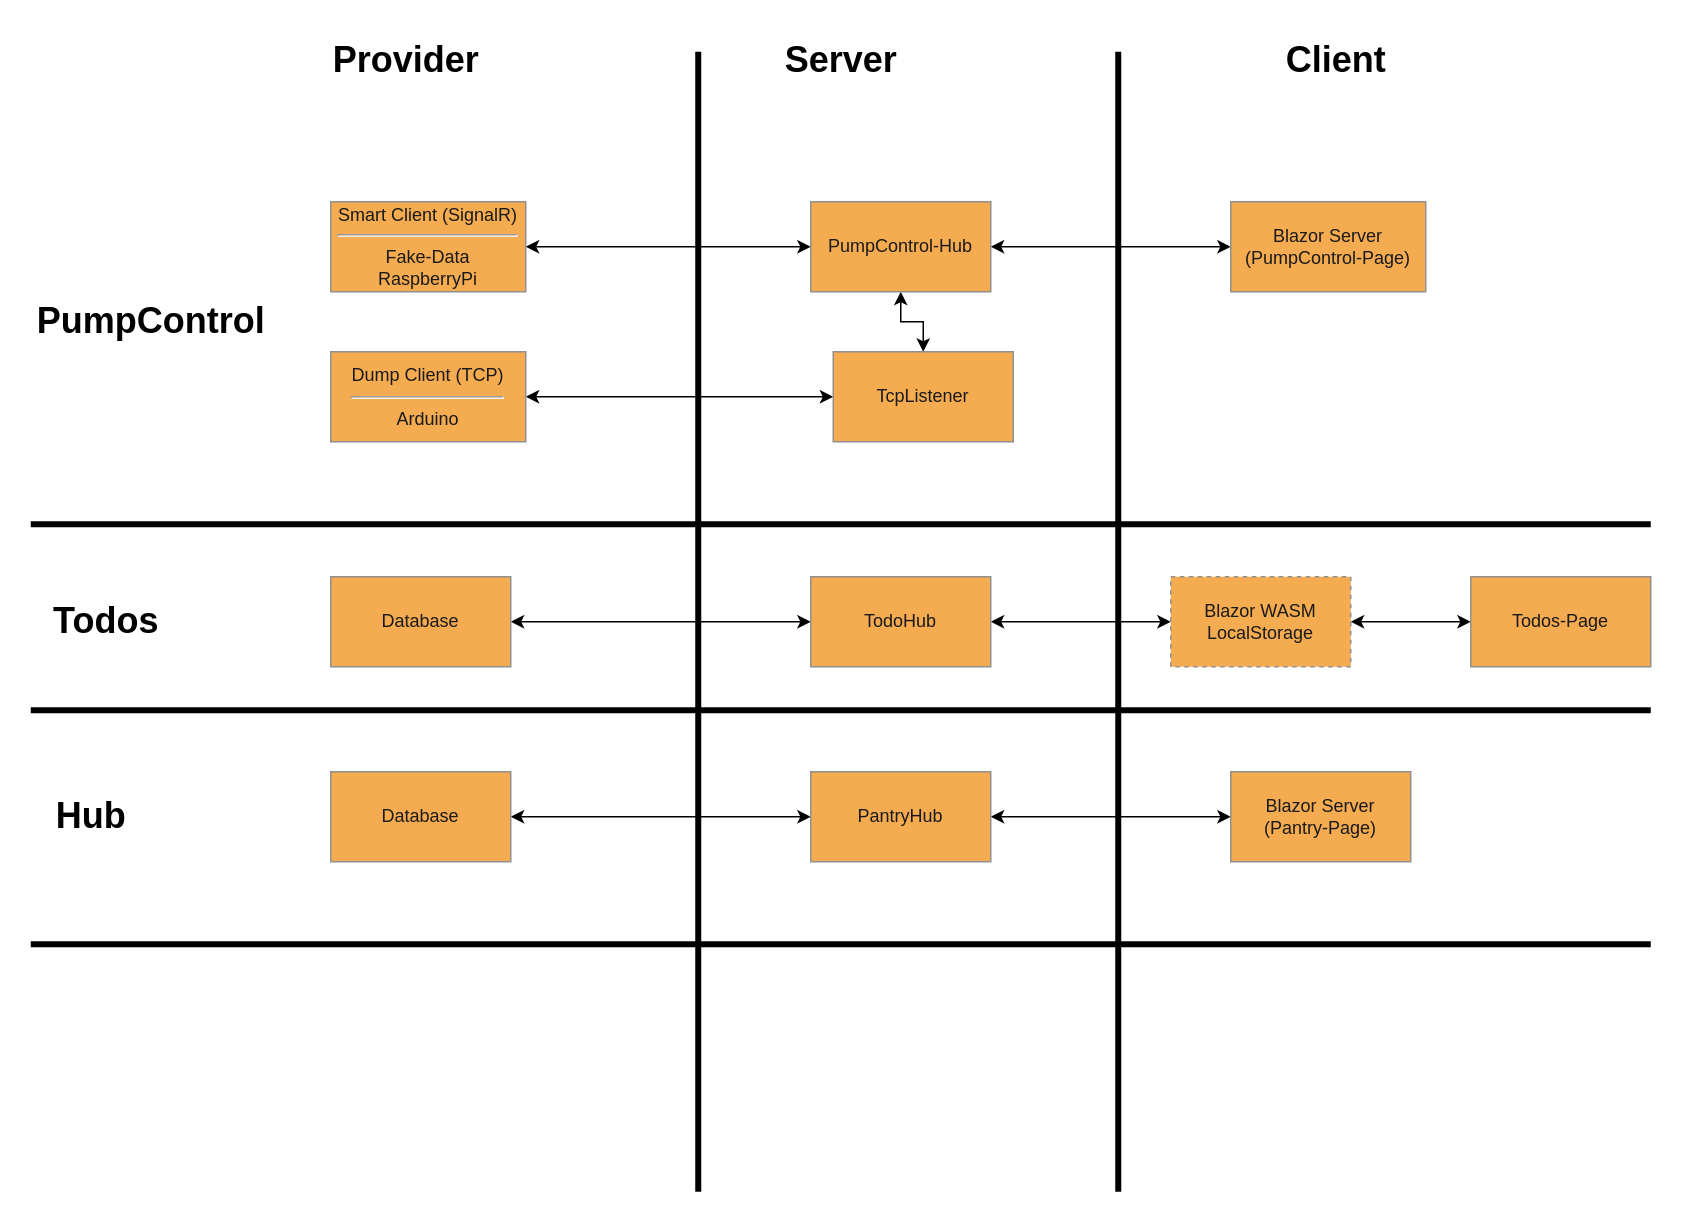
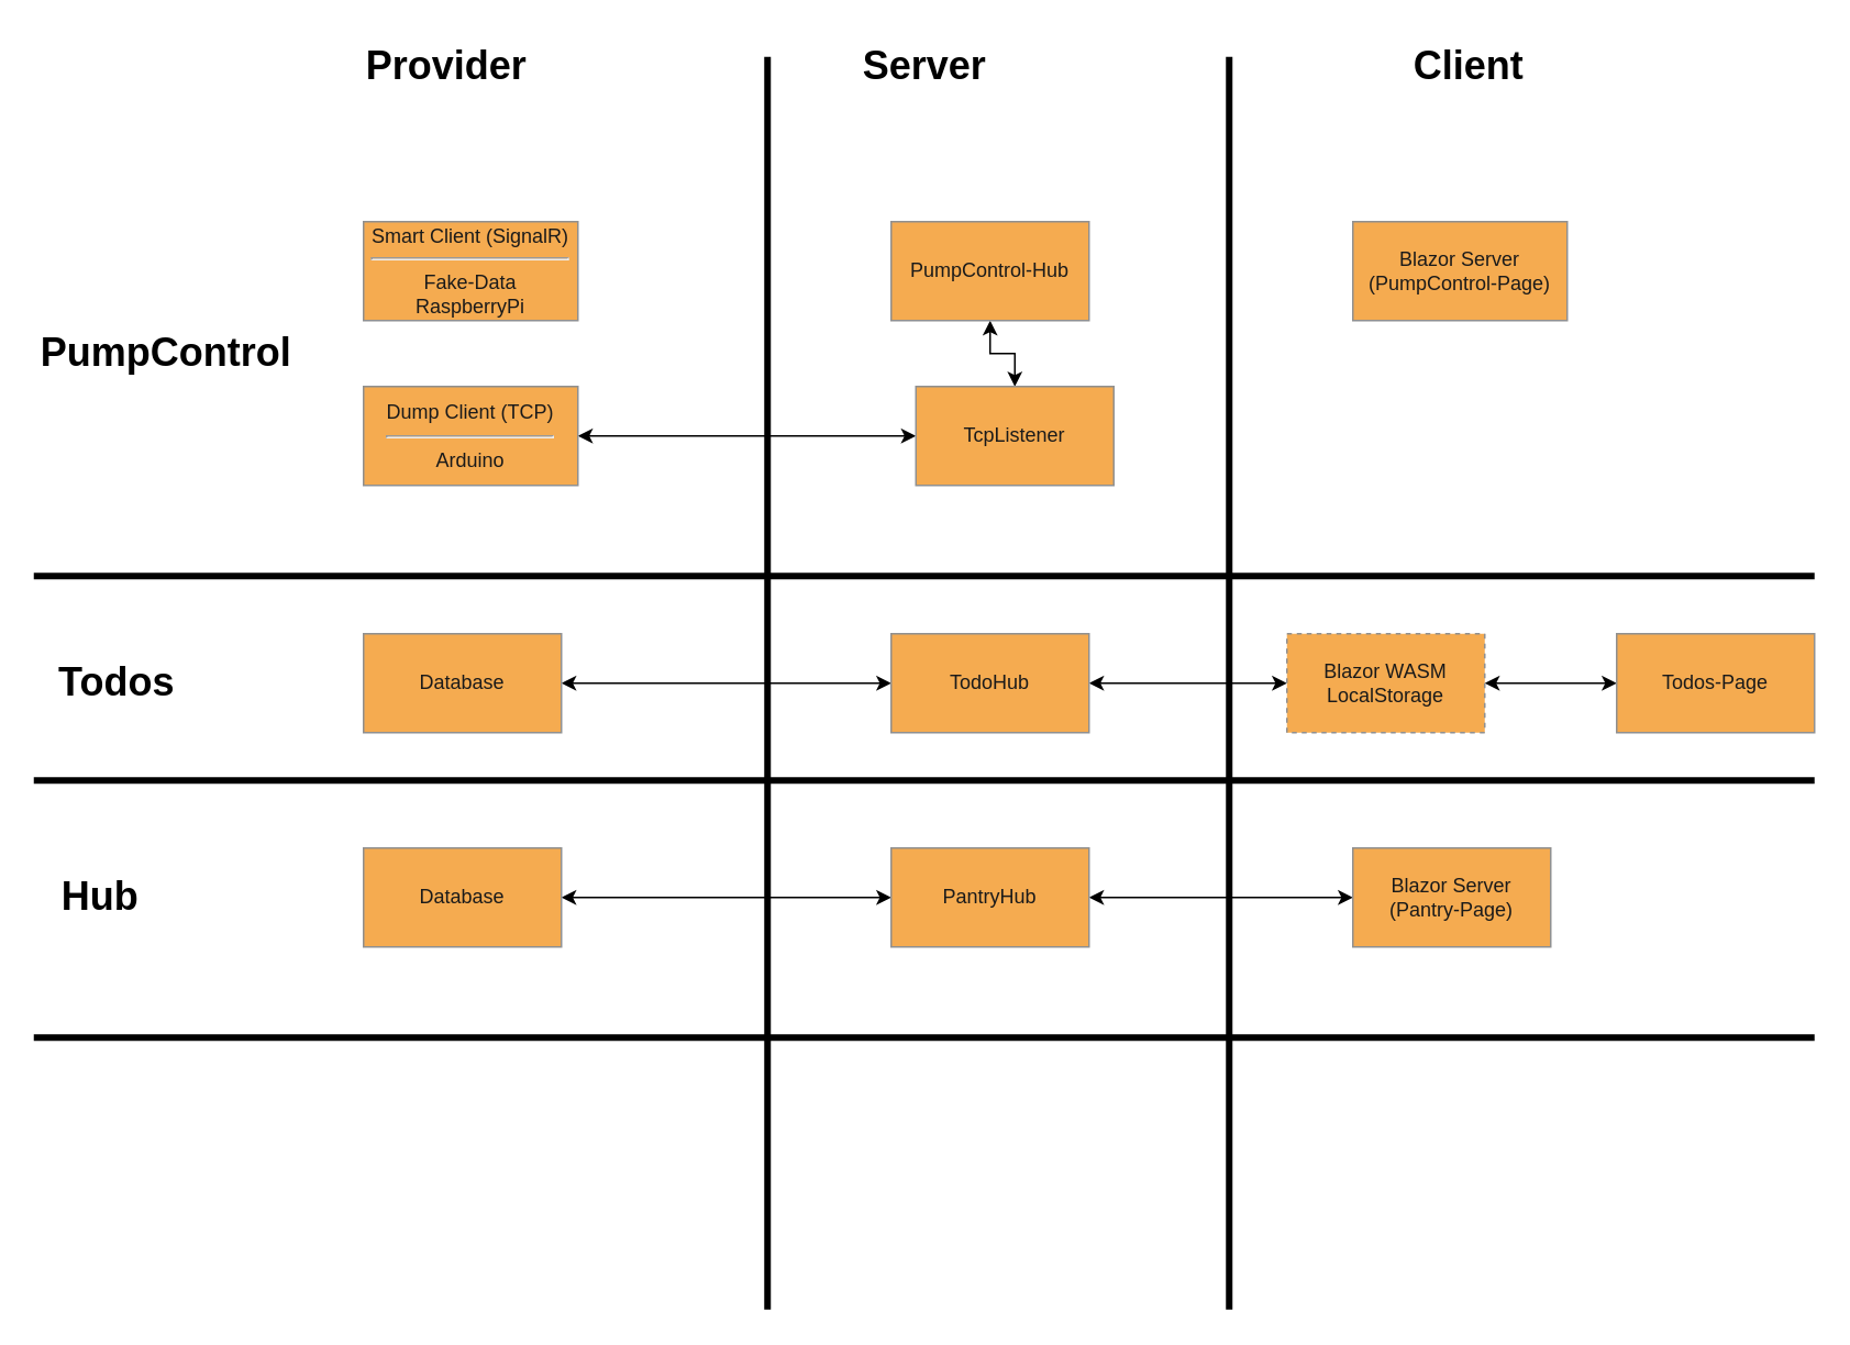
  <mxCell id="0" />
  <mxCell id="1" parent="0" />
  <mxCell id="2" value="" style="line;strokeWidth=4;direction=south;html=1;perimeter=backbonePerimeter;points=[];outlineConnect=0;" parent="1" vertex="1"><mxGeometry x="740" y="34" width="10" height="760" as="geometry" /></mxCell>
  <mxCell id="3" value="" style="line;strokeWidth=4;direction=south;html=1;perimeter=backbonePerimeter;points=[];outlineConnect=0;" parent="1" vertex="1"><mxGeometry x="460" y="34" width="10" height="760" as="geometry" /></mxCell>
- <mxCell id="4" style="edgeStyle=orthogonalEdgeStyle;rounded=0;orthogonalLoop=1;jettySize=auto;html=1;entryX=0;entryY=0.5;entryDx=0;entryDy=0;exitX=1;exitY=0.5;exitDx=0;exitDy=0;startArrow=classic;startFill=1;" edge="1" parent="1" source="5" target="8"><mxGeometry relative="1" as="geometry"><Array as="points"><mxPoint x="480" y="164" /><mxPoint x="480" y="164" /></Array></mxGeometry></mxCell>
  <mxCell id="5" value="&lt;div&gt;Smart Client (SignalR)&lt;/div&gt;&lt;div&gt;&lt;hr&gt;&lt;/div&gt;&lt;div&gt;Fake-Data&lt;/div&gt;&lt;div&gt;RaspberryPi&lt;/div&gt;" style="rounded=0;whiteSpace=wrap;html=1;fillColor=#F5AB50;strokeColor=#909090;fontColor=#1A1A1A;" parent="1" vertex="1"><mxGeometry x="220" y="134" width="130" height="60" as="geometry" /></mxCell>
  <mxCell id="6" style="edgeStyle=orthogonalEdgeStyle;rounded=0;orthogonalLoop=1;jettySize=auto;html=1;entryX=0.5;entryY=0;entryDx=0;entryDy=0;startArrow=classic;startFill=1;" parent="1" source="8" target="14" edge="1"><mxGeometry relative="1" as="geometry"><mxPoint x="654" y="348" as="targetPoint" /></mxGeometry></mxCell>
- <mxCell id="7" style="edgeStyle=orthogonalEdgeStyle;rounded=0;orthogonalLoop=1;jettySize=auto;html=1;entryX=0;entryY=0.5;entryDx=0;entryDy=0;startArrow=classic;startFill=1;" edge="1" parent="1" source="8" target="18"><mxGeometry relative="1" as="geometry" /></mxCell>
  <mxCell id="8" value="&lt;div&gt;PumpControl-Hub&lt;/div&gt;" style="rounded=0;whiteSpace=wrap;html=1;fillColor=#F5AB50;strokeColor=#909090;fontColor=#1A1A1A;" parent="1" vertex="1"><mxGeometry x="540" y="134" width="120" height="60" as="geometry" /></mxCell>
  <mxCell id="9" style="edgeStyle=orthogonalEdgeStyle;rounded=0;orthogonalLoop=1;jettySize=auto;html=1;entryX=0;entryY=0.5;entryDx=0;entryDy=0;startArrow=classic;startFill=1;" parent="1" source="11" target="25" edge="1"><mxGeometry relative="1" as="geometry" /></mxCell>
  <mxCell id="10" style="edgeStyle=orthogonalEdgeStyle;rounded=0;orthogonalLoop=1;jettySize=auto;html=1;entryX=1;entryY=0.5;entryDx=0;entryDy=0;startArrow=classic;startFill=1;" parent="1" source="11" target="26" edge="1"><mxGeometry relative="1" as="geometry" /></mxCell>
  <mxCell id="11" value="&lt;div&gt;Blazor WASM&lt;/div&gt;&lt;div&gt;LocalStorage&lt;/div&gt;" style="rounded=0;whiteSpace=wrap;html=1;fillColor=#F5AB50;strokeColor=#909090;fontColor=#1A1A1A;dashed=1;" parent="1" vertex="1"><mxGeometry x="780" y="384" width="120" height="60" as="geometry" /></mxCell>
  <mxCell id="12" style="edgeStyle=orthogonalEdgeStyle;rounded=0;orthogonalLoop=1;jettySize=auto;html=1;startArrow=classic;startFill=1;" parent="1" source="13" target="14" edge="1"><mxGeometry relative="1" as="geometry" /></mxCell>
  <mxCell id="13" value="Dump Client (TCP)&lt;br&gt;&lt;hr&gt;Arduino" style="rounded=0;whiteSpace=wrap;html=1;fillColor=#F5AB50;strokeColor=#909090;fontColor=#1A1A1A;" parent="1" vertex="1"><mxGeometry x="220" y="234" width="130" height="60" as="geometry" /></mxCell>
  <mxCell id="14" value="TcpListener" style="rounded=0;whiteSpace=wrap;html=1;fillColor=#F5AB50;strokeColor=#909090;fontColor=#1A1A1A;" parent="1" vertex="1"><mxGeometry x="555" y="234" width="120" height="60" as="geometry" /></mxCell>
  <mxCell id="15" value="Provider" style="text;html=1;fontSize=24;fontStyle=1;verticalAlign=middle;align=center;" parent="1" vertex="1"><mxGeometry x="220" y="20" width="100" height="40" as="geometry" /></mxCell>
  <mxCell id="16" value="Server" style="text;html=1;fontSize=24;fontStyle=1;verticalAlign=middle;align=center;" parent="1" vertex="1"><mxGeometry x="510" y="20" width="100" height="40" as="geometry" /></mxCell>
  <mxCell id="17" value="Client" style="text;html=1;fontSize=24;fontStyle=1;verticalAlign=middle;align=center;" parent="1" vertex="1"><mxGeometry x="840" y="20" width="100" height="40" as="geometry" /></mxCell>
  <mxCell id="18" value="&lt;div&gt;Blazor Server&lt;/div&gt;&lt;div&gt;(PumpControl-Page)&lt;/div&gt;" style="rounded=0;whiteSpace=wrap;html=1;fillColor=#F5AB50;strokeColor=#909090;fontColor=#1A1A1A;" parent="1" vertex="1"><mxGeometry x="820" y="134" width="130" height="60" as="geometry" /></mxCell>
  <mxCell id="19" style="edgeStyle=orthogonalEdgeStyle;rounded=0;orthogonalLoop=1;jettySize=auto;html=1;entryX=0;entryY=0.5;entryDx=0;entryDy=0;startArrow=classic;startFill=1;" parent="1" source="20" target="26" edge="1"><mxGeometry relative="1" as="geometry" /></mxCell>
  <mxCell id="20" value="Database" style="rounded=0;whiteSpace=wrap;html=1;fillColor=#F5AB50;strokeColor=#909090;fontColor=#1A1A1A;" parent="1" vertex="1"><mxGeometry x="220" y="384" width="120" height="60" as="geometry" /></mxCell>
  <mxCell id="21" value="PumpControl" style="text;html=1;fontSize=24;fontStyle=1;verticalAlign=middle;align=center;" parent="1" vertex="1"><mxGeometry x="20" y="194" width="160" height="40" as="geometry" /></mxCell>
  <mxCell id="22" value="" style="line;strokeWidth=4;html=1;perimeter=backbonePerimeter;points=[];outlineConnect=0;" parent="1" vertex="1"><mxGeometry x="20" y="344" width="1080" height="10" as="geometry" /></mxCell>
  <mxCell id="23" value="" style="line;strokeWidth=4;html=1;perimeter=backbonePerimeter;points=[];outlineConnect=0;" parent="1" vertex="1"><mxGeometry x="20" y="468" width="1080" height="10" as="geometry" /></mxCell>
  <mxCell id="24" value="Todos" style="text;html=1;fontSize=24;fontStyle=1;verticalAlign=middle;align=center;" parent="1" vertex="1"><mxGeometry x="30" y="394" width="80" height="40" as="geometry" /></mxCell>
  <mxCell id="25" value="Todos-Page" style="rounded=0;whiteSpace=wrap;html=1;fillColor=#F5AB50;strokeColor=#909090;fontColor=#1A1A1A;" parent="1" vertex="1"><mxGeometry x="980" y="384" width="120" height="60" as="geometry" /></mxCell>
  <mxCell id="26" value="&lt;div&gt;TodoHub&lt;/div&gt;" style="rounded=0;whiteSpace=wrap;html=1;fillColor=#F5AB50;strokeColor=#909090;fontColor=#1A1A1A;" parent="1" vertex="1"><mxGeometry x="540" y="384" width="120" height="60" as="geometry" /></mxCell>
  <mxCell id="27" value="Hub" style="text;html=1;fontSize=24;fontStyle=1;verticalAlign=middle;align=center;" parent="1" vertex="1"><mxGeometry x="20" y="524" width="80" height="40" as="geometry" /></mxCell>
  <mxCell id="28" style="edgeStyle=orthogonalEdgeStyle;rounded=0;orthogonalLoop=1;jettySize=auto;html=1;entryX=0;entryY=0.5;entryDx=0;entryDy=0;startArrow=classic;startFill=1;" parent="1" source="29" target="31" edge="1"><mxGeometry relative="1" as="geometry" /></mxCell>
  <mxCell id="29" value="Database" style="rounded=0;whiteSpace=wrap;html=1;fillColor=#F5AB50;strokeColor=#909090;fontColor=#1A1A1A;" parent="1" vertex="1"><mxGeometry x="220" y="514" width="120" height="60" as="geometry" /></mxCell>
  <mxCell id="30" style="edgeStyle=orthogonalEdgeStyle;rounded=0;orthogonalLoop=1;jettySize=auto;html=1;entryX=0;entryY=0.5;entryDx=0;entryDy=0;startArrow=classic;startFill=1;" parent="1" source="31" target="32" edge="1"><mxGeometry relative="1" as="geometry" /></mxCell>
  <mxCell id="31" value="PantryHub" style="rounded=0;whiteSpace=wrap;html=1;fillColor=#F5AB50;strokeColor=#909090;fontColor=#1A1A1A;" parent="1" vertex="1"><mxGeometry x="540" y="514" width="120" height="60" as="geometry" /></mxCell>
  <mxCell id="32" value="Blazor Server&lt;br&gt;(Pantry-Page)" style="rounded=0;whiteSpace=wrap;html=1;fillColor=#F5AB50;strokeColor=#909090;fontColor=#1A1A1A;" parent="1" vertex="1"><mxGeometry x="820" y="514" width="120" height="60" as="geometry" /></mxCell>
  <mxCell id="33" value="" style="line;strokeWidth=4;html=1;perimeter=backbonePerimeter;points=[];outlineConnect=0;" parent="1" vertex="1"><mxGeometry x="20" y="624" width="1080" height="10" as="geometry" /></mxCell>
